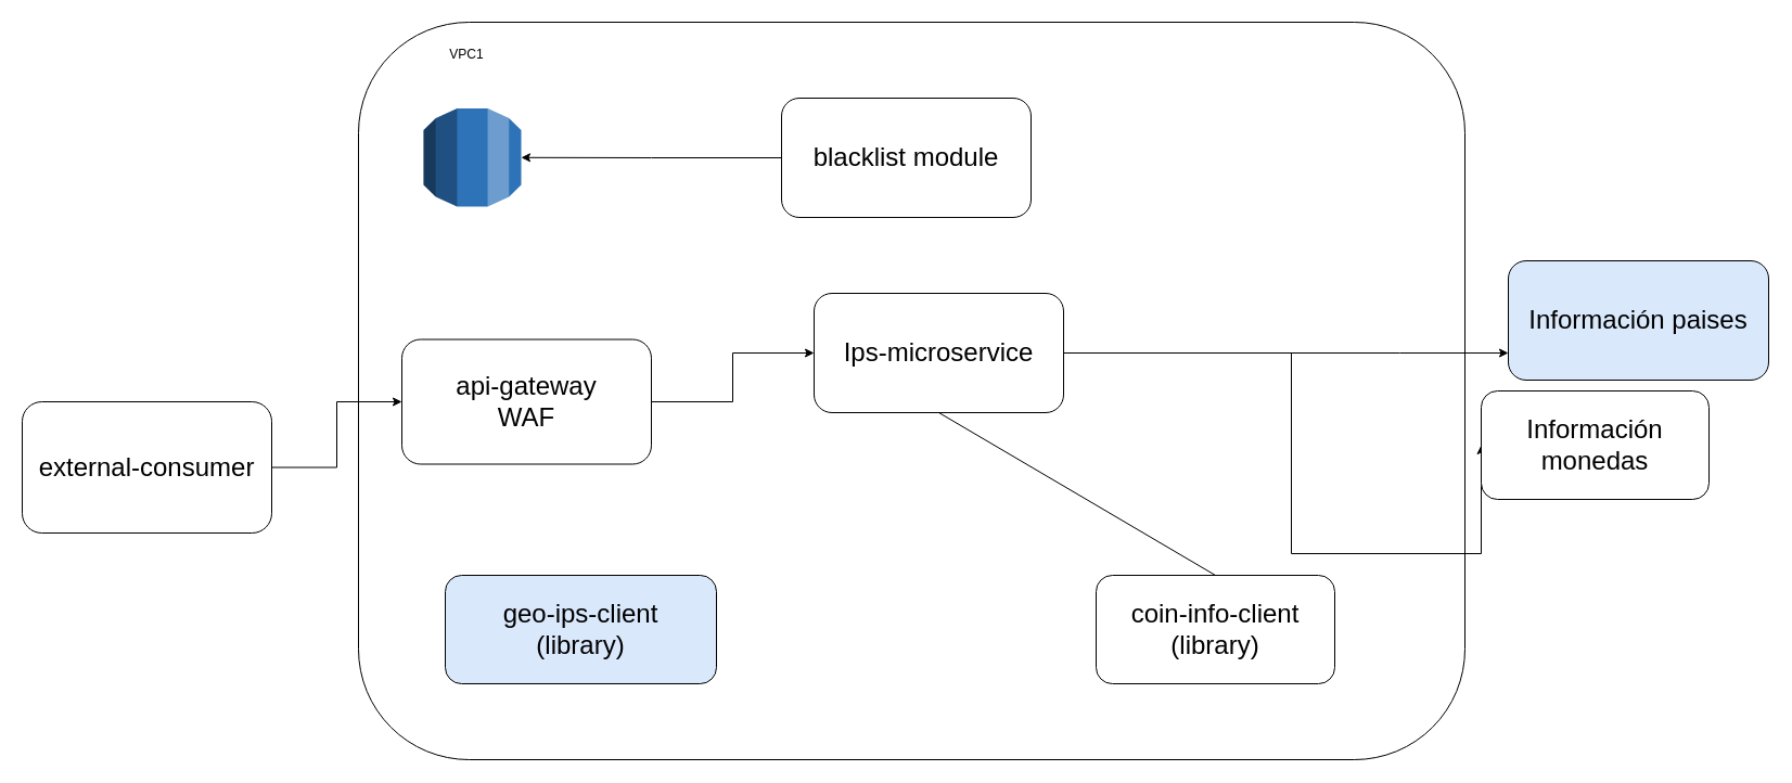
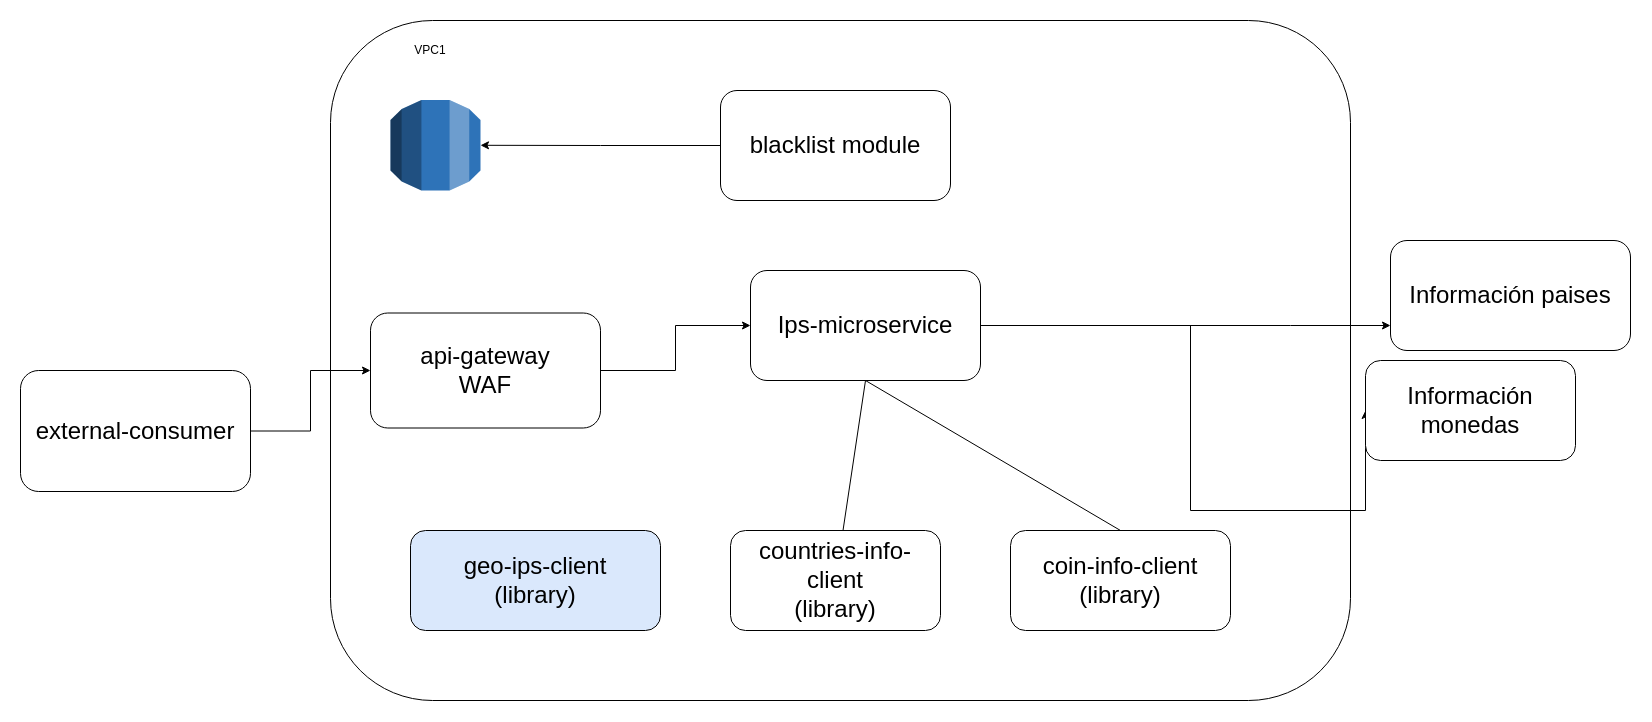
  <mxCell id="0" />
  <mxCell id="1" parent="0" />
  <mxCell id="2" value="" style="rounded=1;whiteSpace=wrap;html=1;" parent="1" vertex="1"><mxGeometry x="330" y="20" width="1020" height="680" as="geometry" /></mxCell>
  <mxCell id="3" style="edgeStyle=orthogonalEdgeStyle;rounded=0;orthogonalLoop=1;jettySize=auto;html=1;entryX=0;entryY=0.5;entryDx=0;entryDy=0;" parent="1" source="5" target="15" edge="1"><mxGeometry relative="1" as="geometry"><Array as="points"><mxPoint x="1190" y="325" /><mxPoint x="1190" y="510" /></Array></mxGeometry></mxCell>
  <mxCell id="4" style="edgeStyle=orthogonalEdgeStyle;rounded=0;orthogonalLoop=1;jettySize=auto;html=1;" edge="1" parent="1" source="5" target="16"><mxGeometry relative="1" as="geometry"><Array as="points"><mxPoint x="1290" y="325" /><mxPoint x="1290" y="325" /></Array></mxGeometry></mxCell>
  <mxCell id="5" value="&lt;font style=&quot;font-size: 24px&quot;&gt;Ips-microservice&lt;/font&gt;" style="rounded=1;whiteSpace=wrap;html=1;" parent="1" vertex="1"><mxGeometry x="750" y="270" width="230" height="110" as="geometry" /></mxCell>
  <mxCell id="6" value="&lt;font style=&quot;font-size: 24px&quot;&gt;geo-ips-client&lt;br&gt;(library)&lt;/font&gt;" style="rounded=1;whiteSpace=wrap;html=1;fillColor=#dae8fc;" parent="1" vertex="1"><mxGeometry x="410" y="530" width="250" height="100" as="geometry" /></mxCell>
+ <mxCell id="7" value="&lt;font style=&quot;font-size: 24px&quot;&gt;countries-info-client&lt;br&gt;(library)&lt;/font&gt;" style="rounded=1;whiteSpace=wrap;html=1;" parent="1" vertex="1"><mxGeometry x="730" y="530" width="210" height="100" as="geometry" /></mxCell>
  <mxCell id="8" value="&lt;font style=&quot;font-size: 24px&quot;&gt;coin-info-client&lt;br&gt;(library)&lt;/font&gt;" style="rounded=1;whiteSpace=wrap;html=1;" parent="1" vertex="1"><mxGeometry x="1010" y="530" width="220" height="100" as="geometry" /></mxCell>
+ <mxCell id="9" value="" style="endArrow=none;html=1;entryX=0.5;entryY=1;entryDx=0;entryDy=0;" parent="1" source="7" target="5" edge="1"><mxGeometry width="50" height="50" relative="1" as="geometry"><mxPoint x="590" y="430" as="sourcePoint" /><mxPoint x="640" y="380" as="targetPoint" /></mxGeometry></mxCell>
  <mxCell id="10" value="" style="endArrow=none;html=1;exitX=0.5;exitY=1;exitDx=0;exitDy=0;entryX=0.5;entryY=0;entryDx=0;entryDy=0;" parent="1" source="5" target="8" edge="1"><mxGeometry width="50" height="50" relative="1" as="geometry"><mxPoint x="580" y="360" as="sourcePoint" /><mxPoint x="630" y="310" as="targetPoint" /></mxGeometry></mxCell>
  <mxCell id="11" value="&lt;font style=&quot;font-size: 24px&quot;&gt;blacklist module&lt;/font&gt;" style="rounded=1;whiteSpace=wrap;html=1;" parent="1" vertex="1"><mxGeometry x="720" y="90" width="230" height="110" as="geometry" /></mxCell>
  <mxCell id="12" style="edgeStyle=orthogonalEdgeStyle;rounded=0;orthogonalLoop=1;jettySize=auto;html=1;exitX=0;exitY=0.5;exitDx=0;exitDy=0;" parent="1" source="11" target="19" edge="1"><mxGeometry relative="1" as="geometry" /></mxCell>
  <mxCell id="13" style="edgeStyle=orthogonalEdgeStyle;rounded=0;orthogonalLoop=1;jettySize=auto;html=1;" parent="1" source="14" target="5" edge="1"><mxGeometry relative="1" as="geometry" /></mxCell>
  <mxCell id="14" value="&lt;font style=&quot;font-size: 24px&quot;&gt;api-gateway&lt;br&gt;WAF&lt;br&gt;&lt;/font&gt;" style="rounded=1;whiteSpace=wrap;html=1;" parent="1" vertex="1"><mxGeometry x="370" y="312.5" width="230" height="115" as="geometry" /></mxCell>
  <mxCell id="15" value="&lt;font style=&quot;font-size: 24px&quot;&gt;Información monedas&lt;/font&gt;" style="rounded=1;whiteSpace=wrap;html=1;" parent="1" vertex="1"><mxGeometry x="1365" y="360" width="210" height="100" as="geometry" /></mxCell>
- <mxCell id="16" value="&lt;font style=&quot;font-size: 24px&quot;&gt;Información paises&lt;/font&gt;" style="rounded=1;whiteSpace=wrap;html=1;fillColor=#dae8fc;" parent="1" vertex="1"><mxGeometry x="1390" y="240" width="240" height="110" as="geometry" /></mxCell>
+ <mxCell id="16" value="&lt;font style=&quot;font-size: 24px&quot;&gt;Información paises&lt;/font&gt;" style="rounded=1;whiteSpace=wrap;html=1;" parent="1" vertex="1"><mxGeometry x="1390" y="240" width="240" height="110" as="geometry" /></mxCell>
  <mxCell id="17" style="edgeStyle=orthogonalEdgeStyle;rounded=0;orthogonalLoop=1;jettySize=auto;html=1;entryX=0;entryY=0.5;entryDx=0;entryDy=0;" parent="1" source="18" target="14" edge="1"><mxGeometry relative="1" as="geometry"><mxPoint x="470" y="450" as="targetPoint" /></mxGeometry></mxCell>
  <mxCell id="18" value="&lt;font style=&quot;font-size: 24px&quot;&gt;external-consumer&lt;/font&gt;" style="rounded=1;whiteSpace=wrap;html=1;" parent="1" vertex="1"><mxGeometry x="20" y="370" width="230" height="121" as="geometry" /></mxCell>
  <mxCell id="19" value="" style="outlineConnect=0;dashed=0;verticalLabelPosition=bottom;verticalAlign=top;align=center;html=1;shape=mxgraph.aws3.rds;fillColor=#2E73B8;gradientColor=none;" parent="1" vertex="1"><mxGeometry x="390" y="99.5" width="90" height="90.5" as="geometry" /></mxCell>
  <mxCell id="20" value="VPC1" style="text;html=1;strokeColor=none;fillColor=none;align=center;verticalAlign=middle;whiteSpace=wrap;rounded=0;" vertex="1" parent="1"><mxGeometry x="410" y="40" width="40" height="20" as="geometry" /></mxCell>
